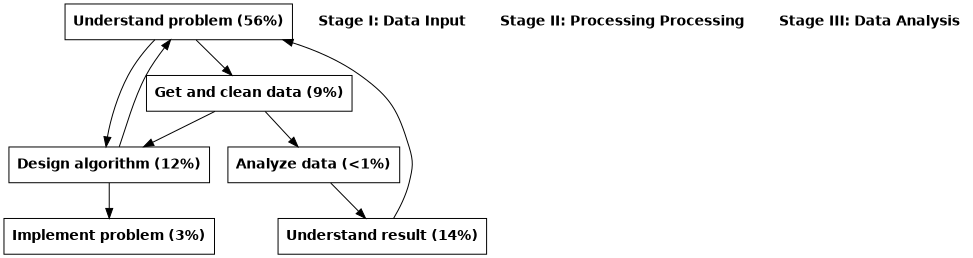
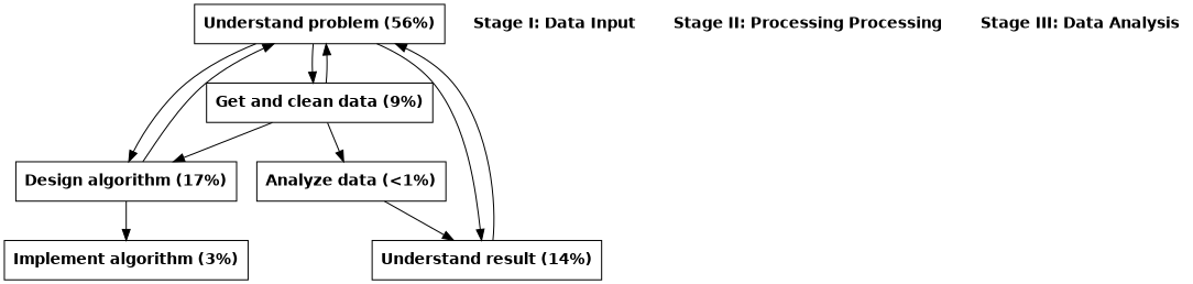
  digraph {
    node [fontname="helvetica-bold" shape=box]
    n1 [height=0.5 label="Understand problem (56%)"]
    n2 [height=0.5 label="Get and clean data (9%)"]
-   n3 [height=0.5 label="Design algorithm (12%)"]
+   n3 [height=0.5 label="Design algorithm (17%)"]
    n4 [height=0.5 label="Understand result (14%)"]
    n5 [height=0.5 label="Analyze data (<1%)"]
-   n6 [height=0.5 label="Implement problem (3%)"]
+   n6 [height=0.5 label="Implement algorithm (3%)"]
    n7 [height=0.5 label="Stage I: Data Input" shape=none]
    n8 [height=0.5 label="Stage II: Processing Processing" shape=none]
    n9 [height=0.5 label="Stage III: Data Analysis" shape=none]
    n1 -> n2
    n1 -> n3
+   n1 -> n4
+   n2 -> n1
    n2 -> n3
    n2 -> n5
    n3 -> n1
    n3 -> n6
    n4 -> n1
    n5 -> n4
  }
